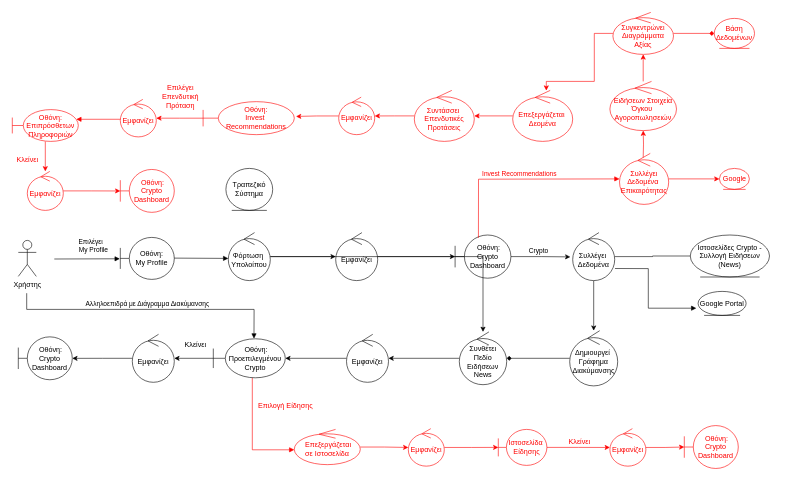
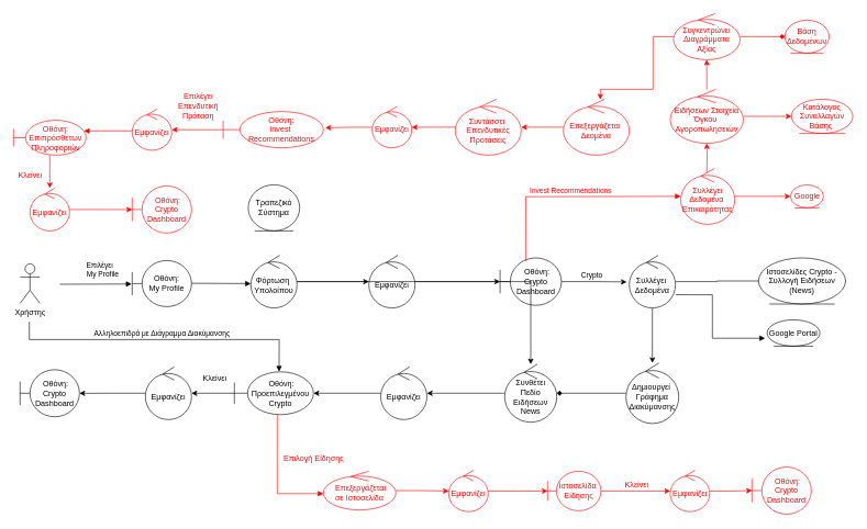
  <mxCell id="0" />
  <mxCell id="1" parent="0" />
  <mxCell id="2" value="Οθόνη:&lt;br&gt;My Profile" style="shape=umlBoundary;whiteSpace=wrap;html=1;" parent="1" vertex="1"><mxGeometry x="200" y="395" width="90" height="70" as="geometry" /></mxCell>
  <mxCell id="3" value="Επιλέγει&amp;nbsp;&lt;br&gt;&amp;nbsp; My Profile" style="html=1;verticalAlign=bottom;endArrow=block;rounded=0;entryX=-0.009;entryY=0.509;entryDx=0;entryDy=0;entryPerimeter=0;" parent="1" target="2" edge="1"><mxGeometry x="0.136" y="6" width="80" relative="1" as="geometry"><mxPoint x="90" y="431" as="sourcePoint" /><mxPoint x="170" y="429.5" as="targetPoint" /><Array as="points"><mxPoint x="90" y="431" /></Array><mxPoint as="offset" /></mxGeometry></mxCell>
  <mxCell id="4" value="&lt;font color=&quot;#000000&quot;&gt;Χρήστης&lt;/font&gt;" style="shape=umlActor;verticalLabelPosition=bottom;verticalAlign=top;html=1;outlineConnect=0;fillColor=none;fontColor=#ffffff;strokeColor=#000000;" parent="1" vertex="1"><mxGeometry x="30" y="400" width="30" height="60" as="geometry" /></mxCell>
  <mxCell id="5" value="" style="edgeStyle=orthogonalEdgeStyle;rounded=0;orthogonalLoop=1;jettySize=auto;html=1;entryX=-0.057;entryY=0.506;entryDx=0;entryDy=0;entryPerimeter=0;" parent="1" source="7" target="17" edge="1"><mxGeometry relative="1" as="geometry"><mxPoint x="994" y="448" as="targetPoint" /></mxGeometry></mxCell>
  <mxCell id="6" value="Crypto" style="edgeLabel;html=1;align=center;verticalAlign=middle;resizable=0;points=[];fontColor=#000000;" parent="5" vertex="1" connectable="0"><mxGeometry x="-0.251" relative="1" as="geometry"><mxPoint x="8" y="-11" as="offset" /></mxGeometry></mxCell>
  <mxCell id="7" value="&amp;nbsp;Οθόνη:&lt;br&gt;Crypto&lt;br&gt;Dashboard" style="shape=umlBoundary;whiteSpace=wrap;html=1;" parent="1" vertex="1"><mxGeometry x="758" y="391" width="93" height="72" as="geometry" /></mxCell>
  <mxCell id="8" value="" style="html=1;verticalAlign=bottom;endArrow=block;rounded=0;" parent="1" edge="1"><mxGeometry width="80" relative="1" as="geometry"><mxPoint x="290" y="429.52" as="sourcePoint" /><mxPoint x="380" y="430" as="targetPoint" /><Array as="points" /></mxGeometry></mxCell>
  <mxCell id="9" value="" style="edgeStyle=orthogonalEdgeStyle;rounded=0;orthogonalLoop=1;jettySize=auto;html=0;labelBackgroundColor=#FFFFFF;fontFamily=Helvetica;fontSize=12;fontColor=#000000;strokeColor=#000000;" edge="1" parent="1" source="10" target="7"><mxGeometry relative="1" as="geometry" /></mxCell>
  <mxCell id="10" value="Εμφανίζει" style="ellipse;shape=umlControl;whiteSpace=wrap;html=1;" parent="1" vertex="1"><mxGeometry x="559" y="387" width="70" height="80" as="geometry" /></mxCell>
  <mxCell id="11" value="" style="edgeStyle=orthogonalEdgeStyle;rounded=0;orthogonalLoop=1;jettySize=auto;html=1;" parent="1" source="13" target="23" edge="1"><mxGeometry relative="1" as="geometry" /></mxCell>
  <mxCell id="12" value="" style="edgeStyle=orthogonalEdgeStyle;rounded=0;orthogonalLoop=1;jettySize=auto;html=1;" parent="1" source="13" target="10" edge="1"><mxGeometry relative="1" as="geometry"><mxPoint x="680" y="295" as="targetPoint" /></mxGeometry></mxCell>
  <mxCell id="13" value="Φόρτωση&amp;nbsp;&lt;br&gt;Υπολοίπου" style="ellipse;shape=umlControl;whiteSpace=wrap;html=1;" parent="1" vertex="1"><mxGeometry x="380" y="387" width="70" height="80" as="geometry" /></mxCell>
  <mxCell id="14" value="Τραπεζικό Σύστημα" style="ellipse;shape=umlEntity;whiteSpace=wrap;html=1;" parent="1" vertex="1"><mxGeometry x="376" y="280" width="78" height="70" as="geometry" /></mxCell>
  <mxCell id="15" value="" style="edgeStyle=orthogonalEdgeStyle;rounded=0;orthogonalLoop=1;jettySize=auto;html=0;labelBackgroundColor=#FFFFFF;fontFamily=Helvetica;fontSize=12;fontColor=#000000;strokeColor=#000000;" edge="1" parent="1" source="17" target="21"><mxGeometry relative="1" as="geometry" /></mxCell>
  <mxCell id="16" value="" style="edgeStyle=orthogonalEdgeStyle;rounded=0;orthogonalLoop=1;jettySize=auto;html=0;labelBackgroundColor=#FFFFFF;fontFamily=Helvetica;fontSize=12;fontColor=#FF0000;strokeColor=#000000;endArrow=none;" edge="1" parent="1" source="17" target="19"><mxGeometry relative="1" as="geometry" /></mxCell>
  <mxCell id="17" value="Συλλέγει&amp;nbsp;&lt;br&gt;Δεδομένα" style="ellipse;shape=umlControl;whiteSpace=wrap;html=1;" parent="1" vertex="1"><mxGeometry x="954" y="387" width="70" height="80" as="geometry" /></mxCell>
  <mxCell id="18" value="Google Portal" style="ellipse;shape=umlEntity;whiteSpace=wrap;html=1;" parent="1" vertex="1"><mxGeometry x="1163" y="485" width="80" height="40" as="geometry" /></mxCell>
  <mxCell id="19" value="Ιστοσελίδες Crypto - &lt;br&gt;Συλλογή Ειδήσεων (News)" style="ellipse;shape=umlEntity;whiteSpace=wrap;html=1;" parent="1" vertex="1"><mxGeometry x="1150" y="391" width="132" height="70" as="geometry" /></mxCell>
  <mxCell id="20" value="" style="edgeStyle=orthogonalEdgeStyle;rounded=0;orthogonalLoop=1;jettySize=auto;html=1;endArrow=diamond;" parent="1" source="21" target="23" edge="1"><mxGeometry relative="1" as="geometry" /></mxCell>
  <mxCell id="21" value="Δημιουργεί&amp;nbsp;&lt;br&gt;Γράφημα Διακύμανσης" style="ellipse;shape=umlControl;whiteSpace=wrap;html=1;" parent="1" vertex="1"><mxGeometry x="949" y="550.5" width="80" height="92" as="geometry" /></mxCell>
  <mxCell id="22" value="" style="edgeStyle=orthogonalEdgeStyle;rounded=0;orthogonalLoop=1;jettySize=auto;html=1;" parent="1" source="23" target="25" edge="1"><mxGeometry relative="1" as="geometry" /></mxCell>
  <mxCell id="23" value="Συνθέτει Πεδίο Ειδήσεων News" style="ellipse;shape=umlControl;whiteSpace=wrap;html=1;" parent="1" vertex="1"><mxGeometry x="765" y="552.5" width="79" height="88" as="geometry" /></mxCell>
  <mxCell id="24" value="" style="edgeStyle=orthogonalEdgeStyle;rounded=0;orthogonalLoop=1;jettySize=auto;html=0;labelBackgroundColor=#FFFFFF;fontFamily=Helvetica;fontSize=12;fontColor=#000000;strokeColor=#000000;" edge="1" parent="1" source="25" target="63"><mxGeometry relative="1" as="geometry" /></mxCell>
  <mxCell id="25" value="Εμφανίζει" style="ellipse;shape=umlControl;whiteSpace=wrap;html=1;" parent="1" vertex="1"><mxGeometry x="577" y="556.5" width="70" height="80" as="geometry" /></mxCell>
  <mxCell id="26" value="" style="html=1;verticalAlign=bottom;endArrow=block;rounded=0;exitX=1.006;exitY=0.748;exitDx=0;exitDy=0;exitPerimeter=0;" parent="1" source="17" edge="1"><mxGeometry width="80" relative="1" as="geometry"><mxPoint x="1074" y="482.79" as="sourcePoint" /><mxPoint x="1160" y="513" as="targetPoint" /><Array as="points"><mxPoint x="1080" y="447" /><mxPoint x="1080" y="513" /></Array></mxGeometry></mxCell>
  <mxCell id="27" value="Αλληλοεπιδρά με Διάγραμμα Διακύμανσης" style="html=1;verticalAlign=bottom;endArrow=block;rounded=0;entryX=0.565;entryY=-0.006;entryDx=0;entryDy=0;entryPerimeter=0;" parent="1" target="63" edge="1"><mxGeometry x="0.003" width="80" relative="1" as="geometry"><mxPoint x="44" y="488" as="sourcePoint" /><mxPoint x="160" y="655" as="targetPoint" /><Array as="points"><mxPoint x="44" y="515" /><mxPoint x="423" y="515" /></Array><mxPoint as="offset" /></mxGeometry></mxCell>
  <mxCell id="28" value="&lt;font color=&quot;#ff0000&quot;&gt;Invest Recommendations&lt;/font&gt;" style="html=1;verticalAlign=bottom;endArrow=block;rounded=0;fontColor=#000000;strokeColor=#FF0000;exitX=0.418;exitY=0.067;exitDx=0;exitDy=0;exitPerimeter=0;" parent="1" edge="1" target="31" source="7"><mxGeometry width="80" relative="1" as="geometry"><mxPoint x="792" y="325" as="sourcePoint" /><mxPoint x="1030" y="245" as="targetPoint" /><Array as="points"><mxPoint x="797" y="298" /></Array></mxGeometry></mxCell>
  <mxCell id="29" value="" style="edgeStyle=orthogonalEdgeStyle;rounded=0;orthogonalLoop=1;jettySize=auto;html=1;fontColor=#FF0000;strokeColor=#FF0000;" parent="1" target="34" edge="1"><mxGeometry relative="1" as="geometry"><mxPoint x="1071.5" y="262" as="sourcePoint" /></mxGeometry></mxCell>
  <mxCell id="30" value="" style="edgeStyle=orthogonalEdgeStyle;rounded=0;orthogonalLoop=1;jettySize=auto;html=0;labelBackgroundColor=#FFFFFF;fontFamily=Helvetica;fontSize=12;fontColor=#FF0000;strokeColor=#FF0000;" edge="1" parent="1" source="31" target="38"><mxGeometry relative="1" as="geometry" /></mxCell>
  <mxCell id="31" value="Συλλέγει Δεδομένα&amp;nbsp;&lt;br&gt;Επικαιρότητας" style="ellipse;shape=umlControl;whiteSpace=wrap;html=1;fontColor=#FF0000;strokeColor=#FF0000;" parent="1" vertex="1"><mxGeometry x="1032" y="255" width="82" height="85" as="geometry" /></mxCell>
  <mxCell id="32" value="" style="edgeStyle=orthogonalEdgeStyle;rounded=0;orthogonalLoop=1;jettySize=auto;html=1;fontColor=#FF0000;strokeColor=#FF0000;" parent="1" source="34" target="37" edge="1"><mxGeometry relative="1" as="geometry" /></mxCell>
+ <mxCell id="33" value="" style="edgeStyle=orthogonalEdgeStyle;rounded=0;orthogonalLoop=1;jettySize=auto;html=1;fontColor=#FF0000;strokeColor=#FF0000;" parent="1" source="34" target="39" edge="1"><mxGeometry relative="1" as="geometry" /></mxCell>
  <mxCell id="34" value="Ειδήσεων Στοιχεία Όγκου&amp;nbsp;&lt;br&gt;Αγοροπωλησειών" style="ellipse;shape=umlControl;whiteSpace=wrap;html=1;fontColor=#FF0000;strokeColor=#FF0000;" parent="1" vertex="1"><mxGeometry x="1016" y="135" width="111" height="82" as="geometry" /></mxCell>
  <mxCell id="35" value="" style="edgeStyle=orthogonalEdgeStyle;rounded=0;orthogonalLoop=1;jettySize=auto;html=1;fontColor=#FF0000;strokeColor=#FF0000;endArrow=diamond;" parent="1" source="37" target="40" edge="1"><mxGeometry relative="1" as="geometry" /></mxCell>
  <mxCell id="36" value="" style="edgeStyle=orthogonalEdgeStyle;rounded=0;orthogonalLoop=1;jettySize=auto;html=1;fontColor=#FF0000;strokeColor=#FF0000;" parent="1" source="37" target="42" edge="1"><mxGeometry relative="1" as="geometry"><Array as="points"><mxPoint x="990" y="55" /><mxPoint x="990" y="135" /><mxPoint x="910" y="135" /></Array></mxGeometry></mxCell>
  <mxCell id="37" value="Συγκεντρώνει Διαγράμματα Αξίας" style="ellipse;shape=umlControl;whiteSpace=wrap;html=1;fontColor=#FF0000;strokeColor=#FF0000;" parent="1" vertex="1"><mxGeometry x="1021" y="20" width="101" height="70" as="geometry" /></mxCell>
  <mxCell id="38" value="&lt;font color=&quot;#ff0000&quot;&gt;Google&lt;/font&gt;" style="ellipse;shape=umlEntity;whiteSpace=wrap;html=1;strokeColor=#FF0000;" parent="1" vertex="1"><mxGeometry x="1198.5" y="280" width="50" height="35" as="geometry" /></mxCell>
+ <mxCell id="39" value="&lt;font color=&quot;#ff0000&quot;&gt;Κατάλογος Συναλλαγών Βάσης&amp;nbsp;&lt;/font&gt;" style="ellipse;shape=umlEntity;whiteSpace=wrap;html=1;strokeColor=#FF0000;" parent="1" vertex="1"><mxGeometry x="1200" y="150" width="93" height="52" as="geometry" /></mxCell>
  <mxCell id="40" value="&lt;font color=&quot;#ff0000&quot;&gt;Βάση Δεδομένων&lt;/font&gt;" style="ellipse;shape=umlEntity;whiteSpace=wrap;html=1;strokeColor=#FF0000;" parent="1" vertex="1"><mxGeometry x="1190" y="30" width="67" height="50" as="geometry" /></mxCell>
  <mxCell id="41" value="" style="edgeStyle=orthogonalEdgeStyle;rounded=0;orthogonalLoop=1;jettySize=auto;html=1;fontColor=#FF0000;strokeColor=#FF0000;" parent="1" source="42" target="44" edge="1"><mxGeometry relative="1" as="geometry" /></mxCell>
  <mxCell id="42" value="Επεξεργάζεται&amp;nbsp;&lt;br&gt;Δεομένα" style="ellipse;shape=umlControl;whiteSpace=wrap;html=1;fontColor=#FF0000;strokeColor=#FF0000;" parent="1" vertex="1"><mxGeometry x="854" y="150" width="100" height="85" as="geometry" /></mxCell>
  <mxCell id="43" value="" style="edgeStyle=orthogonalEdgeStyle;rounded=0;orthogonalLoop=1;jettySize=auto;html=1;fontColor=#FF0000;strokeColor=#FF0000;" parent="1" source="44" edge="1" target="46"><mxGeometry relative="1" as="geometry"><mxPoint x="670" y="108" as="targetPoint" /></mxGeometry></mxCell>
  <mxCell id="44" value="Συντάσσει&amp;nbsp;&lt;br&gt;Επενδυτικές&lt;br&gt;Προτάσεις&lt;br&gt;" style="ellipse;shape=umlControl;whiteSpace=wrap;html=1;fontColor=#FF0000;strokeColor=#FF0000;" parent="1" vertex="1"><mxGeometry x="690" y="150" width="100" height="85" as="geometry" /></mxCell>
  <mxCell id="45" value="" style="edgeStyle=orthogonalEdgeStyle;rounded=0;orthogonalLoop=1;jettySize=auto;html=1;fontColor=#FF0000;strokeColor=#FF0000;entryX=1.019;entryY=0.448;entryDx=0;entryDy=0;entryPerimeter=0;" parent="1" source="46" target="48" edge="1"><mxGeometry relative="1" as="geometry" /></mxCell>
  <mxCell id="46" value="Εμφανίζει&lt;br&gt;" style="ellipse;shape=umlControl;whiteSpace=wrap;html=1;fontColor=#FF0000;strokeColor=#FF0000;" parent="1" vertex="1"><mxGeometry x="564" y="161.25" width="60" height="62.5" as="geometry" /></mxCell>
  <mxCell id="47" value="" style="edgeStyle=orthogonalEdgeStyle;rounded=0;orthogonalLoop=1;jettySize=auto;html=0;labelBackgroundColor=#FFFFFF;fontFamily=Helvetica;fontSize=12;fontColor=#000000;strokeColor=#FF0000;" edge="1" parent="1" source="48" target="49"><mxGeometry relative="1" as="geometry" /></mxCell>
  <mxCell id="48" value="Οθόνη:&lt;br&gt;Invest&amp;nbsp;&lt;br&gt;Recommendations" style="shape=umlBoundary;whiteSpace=wrap;html=1;fontColor=#FF0000;strokeColor=#FF0000;" parent="1" vertex="1"><mxGeometry x="338" y="168.75" width="152" height="55" as="geometry" /></mxCell>
  <mxCell id="49" value="Εμφανίζει&lt;br&gt;" style="ellipse;shape=umlControl;whiteSpace=wrap;html=1;fontColor=#FF0000;strokeColor=#FF0000;" parent="1" vertex="1"><mxGeometry x="200" y="165" width="60" height="62.5" as="geometry" /></mxCell>
  <mxCell id="50" value="" style="edgeStyle=orthogonalEdgeStyle;rounded=0;orthogonalLoop=1;jettySize=auto;html=0;labelBackgroundColor=#FFFFFF;fontFamily=Helvetica;fontSize=12;fontColor=#FF0000;strokeColor=#FF0000;" edge="1" parent="1" source="51" target="74"><mxGeometry relative="1" as="geometry" /></mxCell>
  <mxCell id="51" value="Οθόνη:&lt;br&gt;Επιπρόσθετων&lt;br&gt;Πληροφοριών" style="shape=umlBoundary;whiteSpace=wrap;html=1;fontColor=#FF0000;strokeColor=#FF0000;" parent="1" vertex="1"><mxGeometry x="20" y="182" width="110" height="53" as="geometry" /></mxCell>
  <mxCell id="52" value="" style="html=1;verticalAlign=bottom;endArrow=block;rounded=0;fontColor=#FF0000;strokeColor=#FF0000;entryX=0.969;entryY=0.305;entryDx=0;entryDy=0;entryPerimeter=0;exitX=0;exitY=0.53;exitDx=0;exitDy=0;exitPerimeter=0;" parent="1" source="49" target="51" edge="1"><mxGeometry width="80" relative="1" as="geometry"><mxPoint x="290" y="265" as="sourcePoint" /><mxPoint x="250" y="215" as="targetPoint" /><Array as="points" /></mxGeometry></mxCell>
  <mxCell id="53" value="" style="html=1;verticalAlign=bottom;endArrow=block;rounded=0;fontColor=#FF0000;strokeColor=#FF0000;" parent="1" edge="1"><mxGeometry width="80" relative="1" as="geometry"><mxPoint x="420" y="629" as="sourcePoint" /><mxPoint x="490" y="749" as="targetPoint" /><Array as="points"><mxPoint x="420" y="749" /></Array></mxGeometry></mxCell>
  <mxCell id="54" value="" style="edgeStyle=orthogonalEdgeStyle;rounded=0;orthogonalLoop=1;jettySize=auto;html=1;fontColor=#FF0000;strokeColor=#FF0000;" parent="1" source="55" target="57" edge="1"><mxGeometry relative="1" as="geometry" /></mxCell>
  <mxCell id="55" value="&amp;nbsp;Επεξεργάζεται&lt;br&gt;σε Ιστοσελίδα" style="ellipse;shape=umlControl;whiteSpace=wrap;html=1;fontColor=#FF0000;strokeColor=#FF0000;" parent="1" vertex="1"><mxGeometry x="490" y="715" width="110" height="58.75" as="geometry" /></mxCell>
  <mxCell id="56" value="" style="edgeStyle=orthogonalEdgeStyle;rounded=0;orthogonalLoop=1;jettySize=auto;html=1;fontColor=#FF0000;strokeColor=#FF0000;" parent="1" source="57" target="59" edge="1"><mxGeometry relative="1" as="geometry" /></mxCell>
  <mxCell id="57" value="Εμφανίζει&lt;br&gt;" style="ellipse;shape=umlControl;whiteSpace=wrap;html=1;fontColor=#FF0000;strokeColor=#FF0000;" parent="1" vertex="1"><mxGeometry x="680" y="713.75" width="60" height="62.5" as="geometry" /></mxCell>
  <mxCell id="58" value="" style="edgeStyle=orthogonalEdgeStyle;rounded=0;orthogonalLoop=1;jettySize=auto;html=1;fontColor=#FF0000;strokeColor=#FF0000;" parent="1" source="59" target="61" edge="1"><mxGeometry relative="1" as="geometry" /></mxCell>
  <mxCell id="59" value="Ιστοσελίδα&amp;nbsp;&lt;br&gt;Είδησης" style="shape=umlBoundary;whiteSpace=wrap;html=1;fontColor=#FF0000;strokeColor=#FF0000;" parent="1" vertex="1"><mxGeometry x="830" y="715" width="81" height="60" as="geometry" /></mxCell>
  <mxCell id="60" value="" style="edgeStyle=orthogonalEdgeStyle;rounded=0;orthogonalLoop=1;jettySize=auto;html=0;labelBackgroundColor=#FFFFFF;fontFamily=Helvetica;fontSize=12;fontColor=#FF0000;strokeColor=#FF0000;" edge="1" parent="1" source="61" target="71"><mxGeometry relative="1" as="geometry" /></mxCell>
  <mxCell id="61" value="Εμφανίζει&lt;br&gt;" style="ellipse;shape=umlControl;whiteSpace=wrap;html=1;fontColor=#FF0000;strokeColor=#FF0000;" parent="1" vertex="1"><mxGeometry x="1016" y="713.75" width="60" height="62.5" as="geometry" /></mxCell>
  <mxCell id="62" value="" style="edgeStyle=orthogonalEdgeStyle;rounded=0;orthogonalLoop=1;jettySize=auto;html=0;labelBackgroundColor=#FFFFFF;fontFamily=Helvetica;fontSize=12;fontColor=#000000;strokeColor=#000000;" edge="1" parent="1" source="63" target="66"><mxGeometry relative="1" as="geometry" /></mxCell>
  <mxCell id="63" value="&amp;nbsp;Οθόνη:&lt;br&gt;Προεπιλεγμένου &lt;br&gt;Crypto" style="shape=umlBoundary;whiteSpace=wrap;html=1;" parent="1" vertex="1"><mxGeometry x="355" y="564" width="120" height="65" as="geometry" /></mxCell>
  <mxCell id="64" style="edgeStyle=orthogonalEdgeStyle;rounded=0;orthogonalLoop=1;jettySize=auto;html=0;exitX=0.5;exitY=1;exitDx=0;exitDy=0;labelBackgroundColor=#FFFFFF;fontFamily=Helvetica;fontSize=12;fontColor=#000000;strokeColor=#000000;" edge="1" parent="1" source="18" target="18"><mxGeometry relative="1" as="geometry" /></mxCell>
  <mxCell id="65" value="" style="edgeStyle=orthogonalEdgeStyle;rounded=0;orthogonalLoop=1;jettySize=auto;html=0;labelBackgroundColor=#FFFFFF;fontFamily=Helvetica;fontSize=12;fontColor=#000000;strokeColor=#000000;" edge="1" parent="1" source="66" target="67"><mxGeometry relative="1" as="geometry" /></mxCell>
  <mxCell id="66" value="Εμφανίζει" style="ellipse;shape=umlControl;whiteSpace=wrap;html=1;" vertex="1" parent="1"><mxGeometry x="220" y="556.5" width="70" height="80" as="geometry" /></mxCell>
  <mxCell id="67" value="&amp;nbsp;Οθόνη:&lt;br&gt;Crypto&lt;br&gt;Dashboard" style="shape=umlBoundary;whiteSpace=wrap;html=1;" vertex="1" parent="1"><mxGeometry x="30" y="560.75" width="90" height="71.5" as="geometry" /></mxCell>
  <mxCell id="68" value="Κλείνει" style="text;html=1;align=center;verticalAlign=middle;resizable=0;points=[];autosize=1;strokeColor=none;fillColor=none;fontSize=12;fontFamily=Helvetica;fontColor=#000000;" vertex="1" parent="1"><mxGeometry x="300" y="564" width="50" height="20" as="geometry" /></mxCell>
- <mxCell id="69" value="&lt;font color=&quot;#ff0000&quot;&gt;Επιλογή Είδησης&lt;/font&gt;" style="text;html=1;align=center;verticalAlign=middle;resizable=0;points=[];autosize=1;strokeColor=none;fillColor=none;fontSize=12;fontFamily=Helvetica;fontColor=#000000;" vertex="1" parent="1"><mxGeometry x="420" y="665" width="110" height="20" as="geometry" /></mxCell>
+ <mxCell id="69" value="&lt;font color=&quot;#ff0000&quot;&gt;Επιλογή Είδησης&lt;/font&gt;" style="text;html=1;align=center;verticalAlign=middle;resizable=0;points=[];autosize=1;strokeColor=none;fillColor=none;fontSize=12;fontFamily=Helvetica;fontColor=#000000;" vertex="1" parent="1"><mxGeometry x="420" y="685" width="110" height="20" as="geometry" /></mxCell>
  <mxCell id="70" value="Κλείνει" style="text;html=1;align=center;verticalAlign=middle;resizable=0;points=[];autosize=1;strokeColor=none;fillColor=none;fontSize=12;fontFamily=Helvetica;fontColor=#FF0000;" vertex="1" parent="1"><mxGeometry x="940" y="725" width="50" height="20" as="geometry" /></mxCell>
  <mxCell id="71" value="&lt;font color=&quot;#ff0000&quot;&gt;&amp;nbsp;Οθόνη:&lt;br&gt;Crypto&lt;br&gt;Dashboard&lt;/font&gt;" style="shape=umlBoundary;whiteSpace=wrap;html=1;strokeColor=#FF0000;" vertex="1" parent="1"><mxGeometry x="1140" y="708.63" width="90" height="71.5" as="geometry" /></mxCell>
  <mxCell id="72" value="Επιλέγει &lt;br&gt;Επενδυτική &lt;br&gt;Πρόταση" style="text;html=1;align=center;verticalAlign=middle;resizable=0;points=[];autosize=1;strokeColor=none;fillColor=none;fontSize=12;fontFamily=Helvetica;fontColor=#FF0000;" vertex="1" parent="1"><mxGeometry x="260" y="135" width="80" height="50" as="geometry" /></mxCell>
  <mxCell id="73" value="" style="edgeStyle=orthogonalEdgeStyle;rounded=0;orthogonalLoop=1;jettySize=auto;html=0;labelBackgroundColor=#FFFFFF;fontFamily=Helvetica;fontSize=12;fontColor=#FF0000;strokeColor=#FF0000;" edge="1" parent="1" source="74" target="76"><mxGeometry relative="1" as="geometry" /></mxCell>
  <mxCell id="74" value="Εμφανίζει&lt;br&gt;" style="ellipse;shape=umlControl;whiteSpace=wrap;html=1;fontColor=#FF0000;strokeColor=#FF0000;" vertex="1" parent="1"><mxGeometry x="45" y="285" width="60" height="65" as="geometry" /></mxCell>
  <mxCell id="75" value="Κλείνει" style="text;html=1;align=center;verticalAlign=middle;resizable=0;points=[];autosize=1;strokeColor=none;fillColor=none;fontSize=12;fontFamily=Helvetica;fontColor=#FF0000;" vertex="1" parent="1"><mxGeometry x="20" y="255" width="50" height="20" as="geometry" /></mxCell>
  <mxCell id="76" value="&lt;font color=&quot;#ff0000&quot;&gt;&amp;nbsp;Οθόνη:&lt;br&gt;Crypto&lt;br&gt;Dashboard&lt;/font&gt;" style="shape=umlBoundary;whiteSpace=wrap;html=1;strokeColor=#FF0000;" vertex="1" parent="1"><mxGeometry x="200" y="281.75" width="90" height="71.5" as="geometry" /></mxCell>
